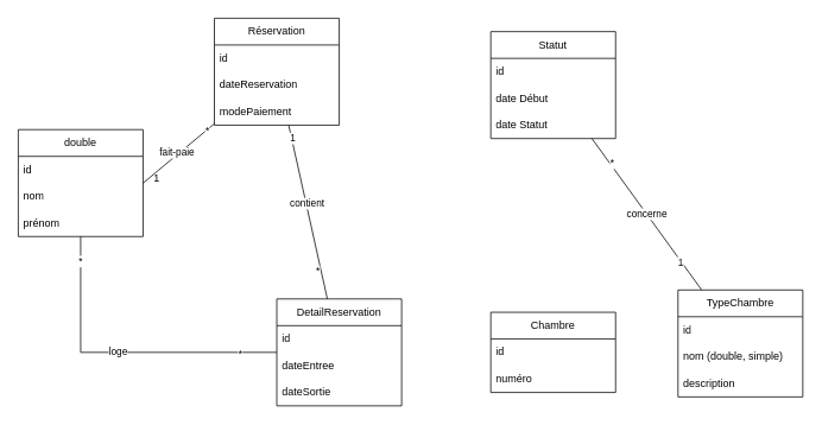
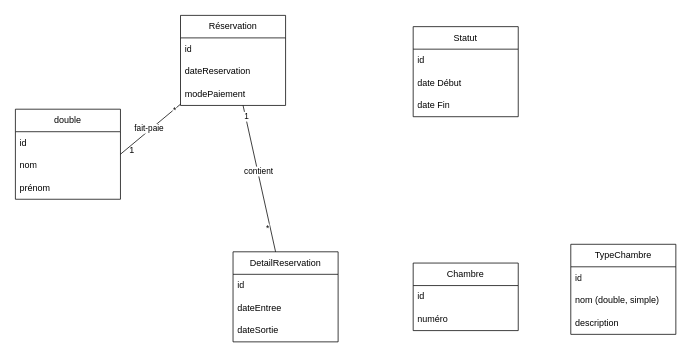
  <mxCell id="0" />
  <mxCell id="1" parent="0" />
  <mxCell id="2" value="double" style="swimlane;fontStyle=0;childLayout=stackLayout;horizontal=1;startSize=30;horizontalStack=0;resizeParent=1;resizeParentMax=0;resizeLast=0;collapsible=1;marginBottom=0;whiteSpace=wrap;html=1;" parent="1" vertex="1"><mxGeometry x="20" y="145" width="140" height="120" as="geometry" /></mxCell>
  <mxCell id="3" value="id" style="text;strokeColor=none;fillColor=none;align=left;verticalAlign=middle;spacingLeft=4;spacingRight=4;overflow=hidden;points=[[0,0.5],[1,0.5]];portConstraint=eastwest;rotatable=0;whiteSpace=wrap;html=1;" parent="2" vertex="1"><mxGeometry y="30" width="140" height="30" as="geometry" /></mxCell>
  <mxCell id="4" value="nom" style="text;strokeColor=none;fillColor=none;align=left;verticalAlign=middle;spacingLeft=4;spacingRight=4;overflow=hidden;points=[[0,0.5],[1,0.5]];portConstraint=eastwest;rotatable=0;whiteSpace=wrap;html=1;" parent="2" vertex="1"><mxGeometry y="60" width="140" height="30" as="geometry" /></mxCell>
  <mxCell id="5" value="prénom" style="text;strokeColor=none;fillColor=none;align=left;verticalAlign=middle;spacingLeft=4;spacingRight=4;overflow=hidden;points=[[0,0.5],[1,0.5]];portConstraint=eastwest;rotatable=0;whiteSpace=wrap;html=1;" parent="2" vertex="1"><mxGeometry y="90" width="140" height="30" as="geometry" /></mxCell>
  <mxCell id="6" value="Réservation" style="swimlane;fontStyle=0;childLayout=stackLayout;horizontal=1;startSize=30;horizontalStack=0;resizeParent=1;resizeParentMax=0;resizeLast=0;collapsible=1;marginBottom=0;whiteSpace=wrap;html=1;" parent="1" vertex="1"><mxGeometry x="240" y="20" width="140" height="120" as="geometry" /></mxCell>
  <mxCell id="7" value="id" style="text;strokeColor=none;fillColor=none;align=left;verticalAlign=middle;spacingLeft=4;spacingRight=4;overflow=hidden;points=[[0,0.5],[1,0.5]];portConstraint=eastwest;rotatable=0;whiteSpace=wrap;html=1;" parent="6" vertex="1"><mxGeometry y="30" width="140" height="30" as="geometry" /></mxCell>
  <mxCell id="8" value="dateReservation" style="text;strokeColor=none;fillColor=none;align=left;verticalAlign=middle;spacingLeft=4;spacingRight=4;overflow=hidden;points=[[0,0.5],[1,0.5]];portConstraint=eastwest;rotatable=0;whiteSpace=wrap;html=1;" parent="6" vertex="1"><mxGeometry y="60" width="140" height="30" as="geometry" /></mxCell>
  <mxCell id="9" value="modePaiement" style="text;strokeColor=none;fillColor=none;align=left;verticalAlign=middle;spacingLeft=4;spacingRight=4;overflow=hidden;points=[[0,0.5],[1,0.5]];portConstraint=eastwest;rotatable=0;whiteSpace=wrap;html=1;" parent="6" vertex="1"><mxGeometry y="90" width="140" height="30" as="geometry" /></mxCell>
  <mxCell id="10" value="TypeChambre" style="swimlane;fontStyle=0;childLayout=stackLayout;horizontal=1;startSize=30;horizontalStack=0;resizeParent=1;resizeParentMax=0;resizeLast=0;collapsible=1;marginBottom=0;whiteSpace=wrap;html=1;" parent="1" vertex="1"><mxGeometry x="760" y="325" width="140" height="120" as="geometry" /></mxCell>
  <mxCell id="11" value="id" style="text;strokeColor=none;fillColor=none;align=left;verticalAlign=middle;spacingLeft=4;spacingRight=4;overflow=hidden;points=[[0,0.5],[1,0.5]];portConstraint=eastwest;rotatable=0;whiteSpace=wrap;html=1;" parent="10" vertex="1"><mxGeometry y="30" width="140" height="30" as="geometry" /></mxCell>
  <mxCell id="12" value="nom (double, simple)" style="text;strokeColor=none;fillColor=none;align=left;verticalAlign=middle;spacingLeft=4;spacingRight=4;overflow=hidden;points=[[0,0.5],[1,0.5]];portConstraint=eastwest;rotatable=0;whiteSpace=wrap;html=1;" parent="10" vertex="1"><mxGeometry y="60" width="140" height="30" as="geometry" /></mxCell>
  <mxCell id="13" value="description" style="text;strokeColor=none;fillColor=none;align=left;verticalAlign=middle;spacingLeft=4;spacingRight=4;overflow=hidden;points=[[0,0.5],[1,0.5]];portConstraint=eastwest;rotatable=0;whiteSpace=wrap;html=1;" parent="10" vertex="1"><mxGeometry y="90" width="140" height="30" as="geometry" /></mxCell>
  <mxCell id="14" value="Chambre" style="swimlane;fontStyle=0;childLayout=stackLayout;horizontal=1;startSize=30;horizontalStack=0;resizeParent=1;resizeParentMax=0;resizeLast=0;collapsible=1;marginBottom=0;whiteSpace=wrap;html=1;" parent="1" vertex="1"><mxGeometry x="550" y="350" width="140" height="90" as="geometry" /></mxCell>
  <mxCell id="15" value="id" style="text;strokeColor=none;fillColor=none;align=left;verticalAlign=middle;spacingLeft=4;spacingRight=4;overflow=hidden;points=[[0,0.5],[1,0.5]];portConstraint=eastwest;rotatable=0;whiteSpace=wrap;html=1;" parent="14" vertex="1"><mxGeometry y="30" width="140" height="30" as="geometry" /></mxCell>
  <mxCell id="16" value="numéro" style="text;strokeColor=none;fillColor=none;align=left;verticalAlign=middle;spacingLeft=4;spacingRight=4;overflow=hidden;points=[[0,0.5],[1,0.5]];portConstraint=eastwest;rotatable=0;whiteSpace=wrap;html=1;" parent="14" vertex="1"><mxGeometry y="60" width="140" height="30" as="geometry" /></mxCell>
  <mxCell id="17" value="1" style="text;html=1;align=center;verticalAlign=middle;resizable=0;points=[];autosize=1;strokeColor=none;fillColor=none;" parent="1" vertex="1"><mxGeometry x="160" y="185" width="30" height="30" as="geometry" /></mxCell>
  <mxCell id="18" value="DetailReservation" style="swimlane;fontStyle=0;childLayout=stackLayout;horizontal=1;startSize=30;horizontalStack=0;resizeParent=1;resizeParentMax=0;resizeLast=0;collapsible=1;marginBottom=0;whiteSpace=wrap;html=1;" parent="1" vertex="1"><mxGeometry x="310" y="335" width="140" height="120" as="geometry" /></mxCell>
  <mxCell id="19" value="id" style="text;strokeColor=none;fillColor=none;align=left;verticalAlign=middle;spacingLeft=4;spacingRight=4;overflow=hidden;points=[[0,0.5],[1,0.5]];portConstraint=eastwest;rotatable=0;whiteSpace=wrap;html=1;" parent="18" vertex="1"><mxGeometry y="30" width="140" height="30" as="geometry" /></mxCell>
  <mxCell id="20" value="dateEntree" style="text;strokeColor=none;fillColor=none;align=left;verticalAlign=middle;spacingLeft=4;spacingRight=4;overflow=hidden;points=[[0,0.5],[1,0.5]];portConstraint=eastwest;rotatable=0;whiteSpace=wrap;html=1;" parent="18" vertex="1"><mxGeometry y="60" width="140" height="30" as="geometry" /></mxCell>
  <mxCell id="21" value="dateSortie" style="text;strokeColor=none;fillColor=none;align=left;verticalAlign=middle;spacingLeft=4;spacingRight=4;overflow=hidden;points=[[0,0.5],[1,0.5]];portConstraint=eastwest;rotatable=0;whiteSpace=wrap;html=1;" parent="18" vertex="1"><mxGeometry y="90" width="140" height="30" as="geometry" /></mxCell>
  <mxCell id="22" value="" style="endArrow=none;html=1;rounded=0;" parent="1" target="6" edge="1"><mxGeometry width="50" height="50" relative="1" as="geometry"><mxPoint x="160" y="205" as="sourcePoint" /><mxPoint x="420" y="205" as="targetPoint" /><Array as="points" /></mxGeometry></mxCell>
  <mxCell id="23" value="fait-paie" style="edgeLabel;html=1;align=center;verticalAlign=middle;resizable=0;points=[];" vertex="1" connectable="0" parent="22"><mxGeometry x="-0.023" y="2" relative="1" as="geometry"><mxPoint as="offset" /></mxGeometry></mxCell>
  <mxCell id="24" value="*" style="edgeLabel;html=1;align=center;verticalAlign=middle;resizable=0;points=[];" vertex="1" connectable="0" parent="22"><mxGeometry x="0.762" y="-1" relative="1" as="geometry"><mxPoint as="offset" /></mxGeometry></mxCell>
  <mxCell id="25" value="" style="endArrow=none;html=1;rounded=0;" parent="1" source="18" target="6" edge="1"><mxGeometry width="50" height="50" relative="1" as="geometry"><mxPoint x="620" y="375" as="sourcePoint" /><mxPoint x="510" y="265" as="targetPoint" /></mxGeometry></mxCell>
  <mxCell id="26" value="1" style="edgeLabel;html=1;align=center;verticalAlign=middle;resizable=0;points=[];" vertex="1" connectable="0" parent="25"><mxGeometry x="0.838" y="-1" relative="1" as="geometry"><mxPoint y="-1" as="offset" /></mxGeometry></mxCell>
  <mxCell id="27" value="*" style="edgeLabel;html=1;align=center;verticalAlign=middle;resizable=0;points=[];" vertex="1" connectable="0" parent="25"><mxGeometry x="-0.671" y="4" relative="1" as="geometry"><mxPoint as="offset" /></mxGeometry></mxCell>
  <mxCell id="28" value="contient" style="edgeLabel;html=1;align=center;verticalAlign=middle;resizable=0;points=[];" vertex="1" connectable="0" parent="25"><mxGeometry x="0.099" y="-1" relative="1" as="geometry"><mxPoint as="offset" /></mxGeometry></mxCell>
  <mxCell id="29" value="Statut" style="swimlane;fontStyle=0;childLayout=stackLayout;horizontal=1;startSize=30;horizontalStack=0;resizeParent=1;resizeParentMax=0;resizeLast=0;collapsible=1;marginBottom=0;whiteSpace=wrap;html=1;" parent="1" vertex="1"><mxGeometry x="550" y="35" width="140" height="120" as="geometry" /></mxCell>
  <mxCell id="30" value="id" style="text;strokeColor=none;fillColor=none;align=left;verticalAlign=middle;spacingLeft=4;spacingRight=4;overflow=hidden;points=[[0,0.5],[1,0.5]];portConstraint=eastwest;rotatable=0;whiteSpace=wrap;html=1;" parent="29" vertex="1"><mxGeometry y="30" width="140" height="30" as="geometry" /></mxCell>
  <mxCell id="31" value="date Début" style="text;strokeColor=none;fillColor=none;align=left;verticalAlign=middle;spacingLeft=4;spacingRight=4;overflow=hidden;points=[[0,0.5],[1,0.5]];portConstraint=eastwest;rotatable=0;whiteSpace=wrap;html=1;" parent="29" vertex="1"><mxGeometry y="60" width="140" height="30" as="geometry" /></mxCell>
- <mxCell id="32" value="date Statut" style="text;strokeColor=none;fillColor=none;align=left;verticalAlign=middle;spacingLeft=4;spacingRight=4;overflow=hidden;points=[[0,0.5],[1,0.5]];portConstraint=eastwest;rotatable=0;whiteSpace=wrap;html=1;" parent="29" vertex="1"><mxGeometry y="90" width="140" height="30" as="geometry" /></mxCell>
- <mxCell id="33" value="concerne" style="endArrow=none;html=1;rounded=0;" parent="1" source="10" target="29" edge="1"><mxGeometry width="50" height="50" relative="1" as="geometry"><mxPoint x="850" y="205" as="sourcePoint" /><mxPoint x="900" y="155" as="targetPoint" /></mxGeometry></mxCell>
- <mxCell id="34" value="*" style="edgeLabel;html=1;align=center;verticalAlign=middle;resizable=0;points=[];" vertex="1" connectable="0" parent="33"><mxGeometry x="0.656" y="-1" relative="1" as="geometry"><mxPoint y="-1" as="offset" /></mxGeometry></mxCell>
- <mxCell id="35" value="1" style="edgeLabel;html=1;align=center;verticalAlign=middle;resizable=0;points=[];" vertex="1" connectable="0" parent="33"><mxGeometry x="-0.621" y="1" relative="1" as="geometry"><mxPoint as="offset" /></mxGeometry></mxCell>
- <mxCell id="36" value="" style="endArrow=none;html=1;rounded=0;" edge="1" parent="1" source="2" target="18"><mxGeometry width="50" height="50" relative="1" as="geometry"><mxPoint x="310" y="205" as="sourcePoint" /><mxPoint x="440" y="205" as="targetPoint" /><Array as="points"><mxPoint x="90" y="395" /></Array></mxGeometry></mxCell>
- <mxCell id="37" value="loge" style="edgeLabel;html=1;align=center;verticalAlign=middle;resizable=0;points=[];" vertex="1" connectable="0" parent="36"><mxGeometry x="-0.023" y="2" relative="1" as="geometry"><mxPoint as="offset" /></mxGeometry></mxCell>
- <mxCell id="38" value="*" style="edgeLabel;html=1;align=center;verticalAlign=middle;resizable=0;points=[];" vertex="1" connectable="0" parent="36"><mxGeometry x="0.762" y="-1" relative="1" as="geometry"><mxPoint as="offset" /></mxGeometry></mxCell>
- <mxCell id="39" value="*" style="edgeLabel;html=1;align=center;verticalAlign=middle;resizable=0;points=[];" vertex="1" connectable="0" parent="36"><mxGeometry x="-0.846" y="-1" relative="1" as="geometry"><mxPoint as="offset" /></mxGeometry></mxCell>
+ <mxCell id="32" value="date Fin" style="text;strokeColor=none;fillColor=none;align=left;verticalAlign=middle;spacingLeft=4;spacingRight=4;overflow=hidden;points=[[0,0.5],[1,0.5]];portConstraint=eastwest;rotatable=0;whiteSpace=wrap;html=1;" parent="29" vertex="1"><mxGeometry y="90" width="140" height="30" as="geometry" /></mxCell>
